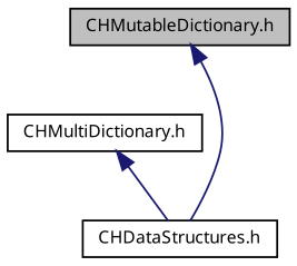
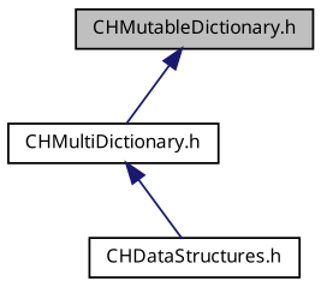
  digraph {
    node [color=black fontname=LucidaGrande fontsize=9 shape=record]
    edge [color=midnightblue dir=back fontname=LucidaGrande fontsize=9 labelfontname=LucidaGrande labelfontsize=9 style=solid]
    n1 [fillcolor=grey75 fontcolor=black height=0.2 label="CHMutableDictionary.h" style=filled width=0.4]
    n2 [height=0.2 label="CHMultiDictionary.h" width=0.4]
    n3 [height=0.2 label="CHDataStructures.h" width=0.4]
-   n1 -> n3
+   n1 -> n2
    n2 -> n3
  }
